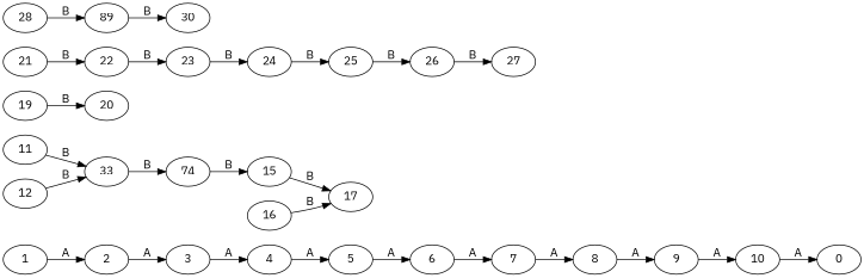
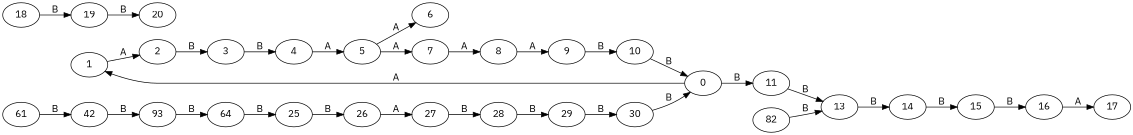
  digraph {
    fontname="IBM Plex Sans"
    rankdir=LR
    node [fontname="IBM Plex Sans"]
    edge [fontname="IBM Plex Sans"]
    1
    2
    3
    4
    5
    6
    7
    8
    9
    10
    0
    11
-   13 [label=33]
-   12
-   14 [label=74]
+   13
+   12 [label=82]
+   14
    15
    16
    17
+   18
    19
    20
-   21
-   22
-   23
-   24
+   21 [label=61]
+   22 [label=42]
+   23 [label=93]
+   24 [label=64]
    25
    26
    27
    28
-   29 [label=89]
+   29
    30
    1 -> 2 [label=A]
-   2 -> 3 [label=A]
-   3 -> 4 [label=A]
+   2 -> 3 [label=B]
+   3 -> 4 [label=B]
    4 -> 5 [label=A]
    5 -> 6 [label=A]
-   6 -> 7 [label=A]
+   5 -> 7 [label=A]
    7 -> 8 [label=A]
    8 -> 9 [label=A]
-   9 -> 10 [label=A]
-   10 -> 0 [label=A]
+   9 -> 10 [label=B]
+   10 -> 0 [label=B]
+   0 -> 1 [label=A]
+   0 -> 11 [label=B]
    11 -> 13 [label=B]
    13 -> 14 [label=B]
    12 -> 13 [label=B]
    14 -> 15 [label=B]
-   15 -> 17 [label=B]
-   16 -> 17 [label=B]
+   15 -> 16 [label=B]
+   16 -> 17 [label=A]
+   18 -> 19 [label=B]
    19 -> 20 [label=B]
    21 -> 22 [label=B]
    22 -> 23 [label=B]
    23 -> 24 [label=B]
    24 -> 25 [label=B]
    25 -> 26 [label=B]
-   26 -> 27 [label=B]
+   26 -> 27 [label=A]
+   27 -> 28 [label=B]
    28 -> 29 [label=B]
    29 -> 30 [label=B]
+   30 -> 0 [label=B]
  }
